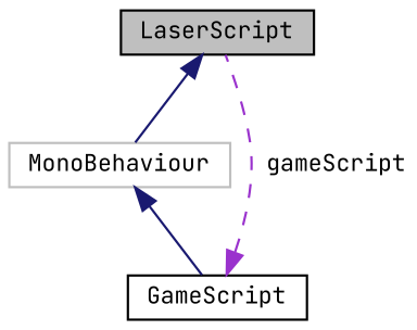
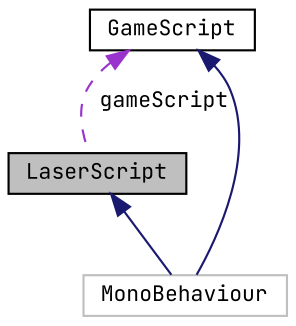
  digraph {
    fontname="JetBrains Mono"
    node [color=black fillcolor=white fontname="JetBrains Mono" fontsize=10 shape=record style=filled]
    edge [color=midnightblue dir=back fontname="JetBrains Mono" fontsize=10 labelfontname=Helvetica labelfontsize=10 style=solid]
    n1 [fillcolor=grey75 fontcolor=black height=0.2 label=LaserScript width=0.4]
    n2 [color=grey75 height=0.2 label=MonoBehaviour width=0.4]
    n3 [height=0.2 label=GameScript width=0.4]
    n1 -> n2
-   n2 -> n3
+   n3 -> n2
    n3 -> n1 [color=darkorchid3 label=" gameScript" style=dashed]
  }
